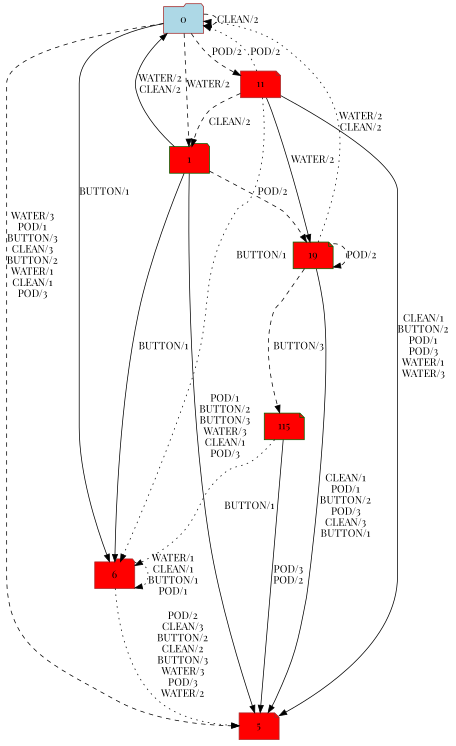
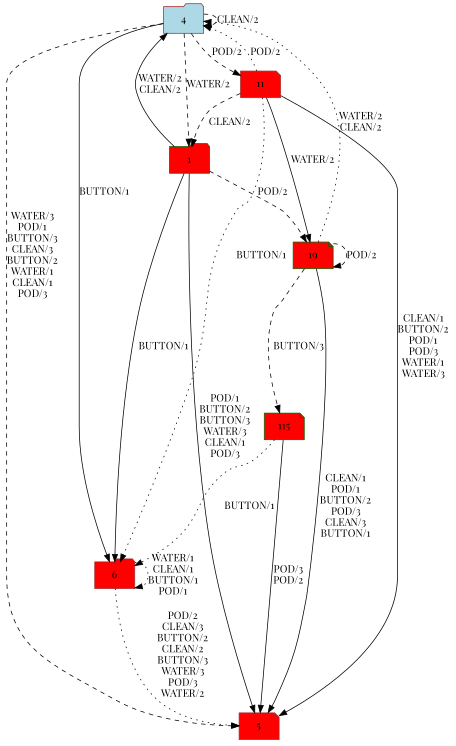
  digraph {
    rankdir=TB
    fontname="Playfair Display"
    node [fillcolor=red shape=note style=filled color=brown fontname="Playfair Display"]
    edge [style=dashed fontname="Playfair Display"]
-   0 [fillcolor=lightblue isInitial=True shape=folder]
+   0 [fillcolor=lightblue isInitial=True shape=folder label=4]
    1 [shape=folder color=darkgreen]
    5
    6 [shape=folder]
    11
    19 [color=darkgreen]
    115 [color=darkgreen]
    0 -> 0 [label="CLEAN/2"]
    0 -> 1 [label="WATER/2"]
    0 -> 5 [label="WATER/3\nPOD/1\nBUTTON/3\nCLEAN/3\nBUTTON/2\nWATER/1\nCLEAN/1\nPOD/3"]
    0 -> 6 [label="BUTTON/1" style=solid]
    0 -> 11 [label="POD/2"]
    1 -> 0 [label="WATER/2\nCLEAN/2" style=solid]
    1 -> 5 [label="POD/1\nBUTTON/2\nBUTTON/3\nWATER/3\nCLEAN/1\nPOD/3" style=solid]
    1 -> 6 [label="BUTTON/1" style=solid]
    1 -> 19 [label="POD/2"]
    6 -> 5 [label="POD/2\nCLEAN/3\nBUTTON/2\nCLEAN/2\nBUTTON/3\nWATER/3\nPOD/3\nWATER/2" style=dotted]
    6 -> 6 [label="WATER/1\nCLEAN/1\nBUTTON/1\nPOD/1" style=dotted]
    11 -> 0 [label="POD/2" style=dotted]
    11 -> 1 [label="CLEAN/2"]
    11 -> 5 [label="CLEAN/1\nBUTTON/2\nPOD/1\nPOD/3\nWATER/1\nWATER/3" style=solid]
    11 -> 6 [label="BUTTON/1" style=dotted]
    11 -> 19 [label="WATER/2" style=solid]
    19 -> 0 [label="WATER/2\nCLEAN/2" style=dotted]
    19 -> 5 [label="CLEAN/1\nPOD/1\nBUTTON/2\nPOD/3\nCLEAN/3\nBUTTON/1" style=solid]
    19 -> 19 [label="POD/2"]
    19 -> 115 [label="BUTTON/3"]
    115 -> 5 [label="POD/3\nPOD/2" style=solid]
    115 -> 6 [label="BUTTON/1" style=dotted]
  }
